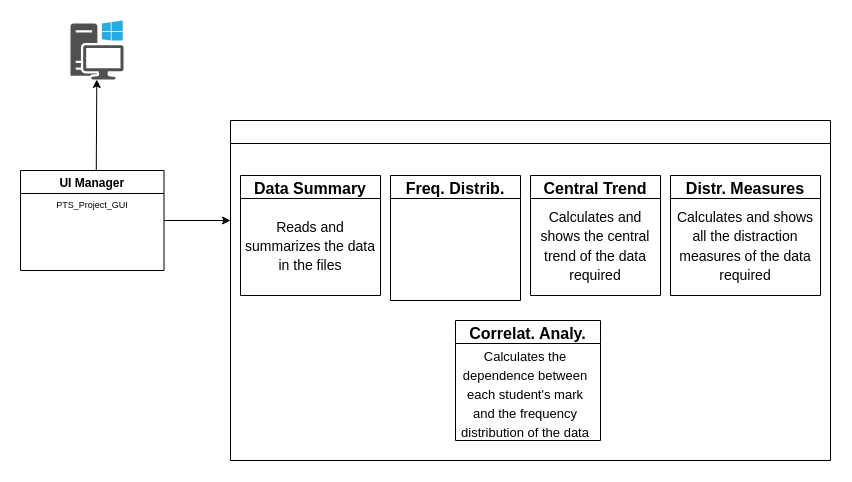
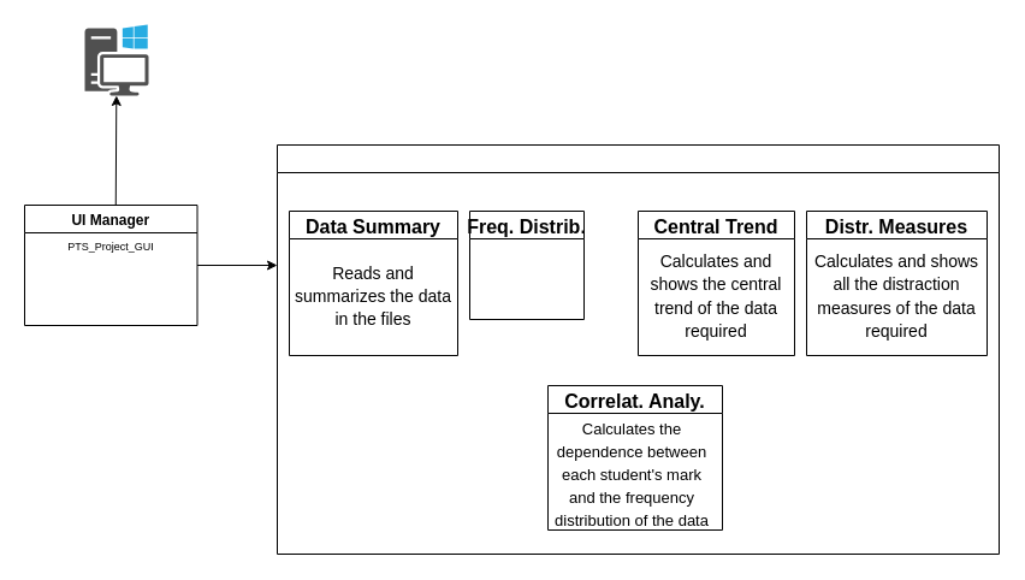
  <mxCell id="0" />
  <mxCell id="1" parent="0" />
  <mxCell id="2" value="" style="sketch=0;pointerEvents=1;shadow=0;dashed=0;html=1;strokeColor=none;fillColor=#505050;labelPosition=center;verticalLabelPosition=bottom;verticalAlign=top;outlineConnect=0;align=center;shape=mxgraph.office.devices.workstation_pc;" vertex="1" parent="1"><mxGeometry x="70" y="20" width="53" height="59" as="geometry" /></mxCell>
  <mxCell id="3" value="" style="endArrow=classic;html=1;rounded=0;exitX=0.528;exitY=-0.004;exitDx=0;exitDy=0;exitPerimeter=0;" edge="1" parent="1" source="4" target="2"><mxGeometry width="50" height="50" relative="1" as="geometry"><mxPoint x="92" y="170" as="sourcePoint" /><mxPoint x="97" y="190" as="targetPoint" /></mxGeometry></mxCell>
  <mxCell id="4" value="UI Manager" style="swimlane;" vertex="1" parent="1"><mxGeometry x="20" y="170" width="143.5" height="100" as="geometry" /></mxCell>
  <mxCell id="5" value="PTS_Project_GUI" style="text;html=1;strokeColor=none;fillColor=none;align=center;verticalAlign=middle;whiteSpace=wrap;rounded=0;fontSize=9;" vertex="1" parent="4"><mxGeometry x="61.75" y="30" width="20" height="10" as="geometry" /></mxCell>
  <mxCell id="6" value="" style="swimlane;fontSize=16;" vertex="1" parent="1"><mxGeometry x="230" y="120" width="600" height="340" as="geometry" /></mxCell>
  <mxCell id="7" value="Data Summary" style="swimlane;fontSize=16;" vertex="1" parent="6"><mxGeometry x="10" y="55" width="140" height="120" as="geometry" /></mxCell>
  <mxCell id="8" value="&lt;font style=&quot;font-size: 14px;&quot;&gt;Reads and summarizes the data in the files&lt;/font&gt;" style="text;html=1;strokeColor=none;fillColor=none;align=center;verticalAlign=middle;whiteSpace=wrap;rounded=0;fontSize=16;" vertex="1" parent="7"><mxGeometry y="20" width="140" height="100" as="geometry" /></mxCell>
- <mxCell id="9" value="Freq. Distrib." style="swimlane;fontSize=16;" vertex="1" parent="6"><mxGeometry x="160" y="55" width="130" height="125" as="geometry" /></mxCell>
+ <mxCell id="9" value="Freq. Distrib." style="swimlane;fontSize=16;" vertex="1" parent="6"><mxGeometry x="160" y="55" width="95" height="90" as="geometry" /></mxCell>
  <mxCell id="10" value="Central Trend" style="swimlane;fontSize=16;" vertex="1" parent="6"><mxGeometry x="300" y="55" width="130" height="120" as="geometry" /></mxCell>
  <mxCell id="11" value="&lt;font style=&quot;font-size: 14px;&quot;&gt;Calculates and shows the central trend of the data required&lt;/font&gt;" style="text;html=1;strokeColor=none;fillColor=none;align=center;verticalAlign=middle;whiteSpace=wrap;rounded=0;fontSize=16;" vertex="1" parent="10"><mxGeometry y="22.5" width="130" height="95" as="geometry" /></mxCell>
  <mxCell id="12" value="Distr. Measures" style="swimlane;fontSize=16;" vertex="1" parent="6"><mxGeometry x="440" y="55" width="150" height="120" as="geometry" /></mxCell>
  <mxCell id="13" value="&lt;font style=&quot;font-size: 14px;&quot;&gt;Calculates and shows all the distraction measures of the data required&lt;/font&gt;" style="text;html=1;strokeColor=none;fillColor=none;align=center;verticalAlign=middle;whiteSpace=wrap;rounded=0;fontSize=16;" vertex="1" parent="12"><mxGeometry y="20" width="150" height="100" as="geometry" /></mxCell>
  <mxCell id="14" value="Correlat. Analy." style="swimlane;fontSize=16;" vertex="1" parent="6"><mxGeometry x="225" y="200" width="145" height="120" as="geometry" /></mxCell>
  <mxCell id="15" value="&lt;font style=&quot;font-size: 13px;&quot;&gt;Calculates the dependence between each student's mark and the frequency distribution of the data&lt;/font&gt;" style="text;html=1;strokeColor=none;fillColor=none;align=center;verticalAlign=middle;whiteSpace=wrap;rounded=0;fontSize=16;" vertex="1" parent="14"><mxGeometry y="25" width="140" height="95" as="geometry" /></mxCell>
  <mxCell id="16" value="" style="endArrow=classic;html=1;rounded=0;fontSize=16;exitX=1;exitY=0.5;exitDx=0;exitDy=0;" edge="1" parent="1" source="4"><mxGeometry width="50" height="50" relative="1" as="geometry"><mxPoint x="350" y="260" as="sourcePoint" /><mxPoint x="230" y="220" as="targetPoint" /></mxGeometry></mxCell>
